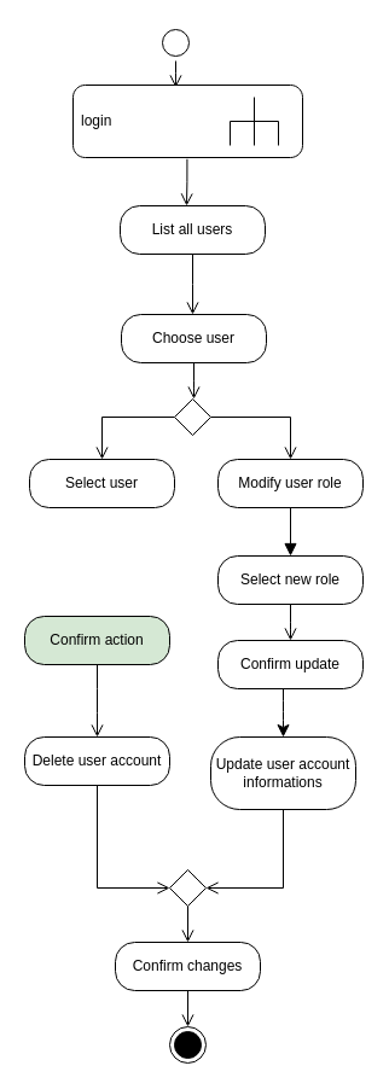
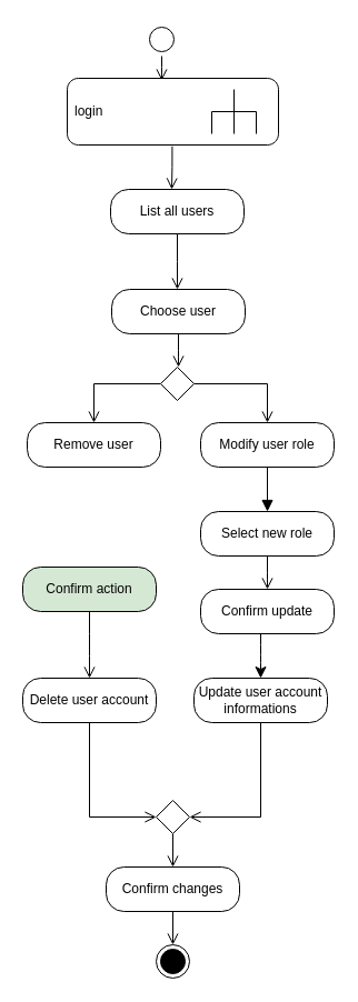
  <mxCell id="0" />
  <mxCell id="1" parent="0" />
  <mxCell id="2" value="" style="ellipse;html=1;shape=startState;labelBackgroundColor=none;" parent="1" vertex="1"><mxGeometry x="130" y="20" width="30" height="30" as="geometry" /></mxCell>
  <mxCell id="3" value="" style="edgeStyle=orthogonalEdgeStyle;html=1;verticalAlign=bottom;endArrow=open;endSize=8;rounded=0;entryX=0.447;entryY=0.033;entryDx=0;entryDy=0;labelBackgroundColor=none;fontColor=default;entryPerimeter=0;" parent="1" source="2" target="18" edge="1"><mxGeometry relative="1" as="geometry"><mxPoint x="-85" y="150" as="targetPoint" /><mxPoint x="-100" y="90" as="sourcePoint" /></mxGeometry></mxCell>
  <mxCell id="4" value="List all users" style="rounded=1;whiteSpace=wrap;html=1;arcSize=40;labelBackgroundColor=none;" parent="1" vertex="1"><mxGeometry x="99" y="170" width="120" height="40" as="geometry" /></mxCell>
  <mxCell id="5" value="" style="edgeStyle=orthogonalEdgeStyle;html=1;verticalAlign=bottom;endArrow=open;endSize=8;rounded=0;exitX=0.5;exitY=1;exitDx=0;exitDy=0;labelBackgroundColor=none;fontColor=default;" parent="1" source="4" edge="1"><mxGeometry relative="1" as="geometry"><mxPoint x="159" y="260" as="targetPoint" /></mxGeometry></mxCell>
  <mxCell id="6" value="" style="edgeStyle=orthogonalEdgeStyle;html=1;verticalAlign=bottom;endArrow=open;endSize=8;rounded=0;labelBackgroundColor=none;fontColor=default;exitX=0;exitY=0.5;exitDx=0;exitDy=0;entryX=0.5;entryY=0;entryDx=0;entryDy=0;" parent="1" source="21" target="8" edge="1"><mxGeometry relative="1" as="geometry"><mxPoint x="77" y="408" as="targetPoint" /><mxPoint x="79.5" y="323" as="sourcePoint" /></mxGeometry></mxCell>
  <mxCell id="7" value="" style="edgeStyle=orthogonalEdgeStyle;html=1;verticalAlign=bottom;endArrow=open;endSize=8;rounded=0;labelBackgroundColor=none;fontColor=default;exitX=1;exitY=0.5;exitDx=0;exitDy=0;" parent="1" source="21" target="9" edge="1"><mxGeometry relative="1" as="geometry"><mxPoint x="239.5" y="420" as="targetPoint" /><mxPoint x="239.5" y="350" as="sourcePoint" /><Array as="points" /></mxGeometry></mxCell>
- <mxCell id="8" value="Select user" style="rounded=1;whiteSpace=wrap;html=1;arcSize=40;labelBackgroundColor=none;" parent="1" vertex="1"><mxGeometry x="24" y="380" width="120" height="40" as="geometry" /></mxCell>
+ <mxCell id="8" value="Remove user" style="rounded=1;whiteSpace=wrap;html=1;arcSize=40;labelBackgroundColor=none;" parent="1" vertex="1"><mxGeometry x="24" y="380" width="120" height="40" as="geometry" /></mxCell>
  <mxCell id="9" value="Modify user role" style="rounded=1;whiteSpace=wrap;html=1;arcSize=40;labelBackgroundColor=none;" parent="1" vertex="1"><mxGeometry x="180" y="380" width="120" height="40" as="geometry" /></mxCell>
  <mxCell id="10" value="" style="edgeStyle=orthogonalEdgeStyle;html=1;verticalAlign=bottom;endArrow=block;endSize=8;rounded=0;labelBackgroundColor=none;fontColor=default;entryX=0.5;entryY=0;entryDx=0;entryDy=0;" parent="1" source="9" target="22" edge="1"><mxGeometry relative="1" as="geometry"><mxPoint x="240" y="455" as="targetPoint" /></mxGeometry></mxCell>
  <mxCell id="11" value="Delete user account" style="rounded=1;whiteSpace=wrap;html=1;arcSize=40;labelBackgroundColor=none;" parent="1" vertex="1"><mxGeometry x="20" y="610" width="120" height="40" as="geometry" /></mxCell>
  <mxCell id="12" value="" style="edgeStyle=orthogonalEdgeStyle;html=1;verticalAlign=bottom;endArrow=open;endSize=8;rounded=0;labelBackgroundColor=none;fontColor=default;entryX=0;entryY=0.5;entryDx=0;entryDy=0;" parent="1" source="11" target="26" edge="1"><mxGeometry relative="1" as="geometry"><mxPoint x="50" y="1071" as="targetPoint" /></mxGeometry></mxCell>
- <mxCell id="13" value="Update user account&lt;div&gt;informations&lt;/div&gt;" style="rounded=1;whiteSpace=wrap;html=1;arcSize=40;labelBackgroundColor=none;" parent="1" vertex="1"><mxGeometry x="174" y="610" width="120" height="60" as="geometry" /></mxCell>
+ <mxCell id="13" value="Update user account&lt;div&gt;informations&lt;/div&gt;" style="rounded=1;whiteSpace=wrap;html=1;arcSize=40;labelBackgroundColor=none;" parent="1" vertex="1"><mxGeometry x="174" y="610" width="120" height="40" as="geometry" /></mxCell>
  <mxCell id="14" value="" style="edgeStyle=orthogonalEdgeStyle;html=1;verticalAlign=bottom;endArrow=open;endSize=8;rounded=0;labelBackgroundColor=none;fontColor=default;entryX=1;entryY=0.5;entryDx=0;entryDy=0;" parent="1" source="13" target="26" edge="1"><mxGeometry relative="1" as="geometry"><mxPoint x="180" y="730" as="targetPoint" /><Array as="points"><mxPoint x="234" y="735" /></Array></mxGeometry></mxCell>
  <mxCell id="15" value="" style="edgeStyle=orthogonalEdgeStyle;html=1;verticalAlign=bottom;endArrow=open;endSize=8;rounded=0;entryX=0.5;entryY=0;entryDx=0;entryDy=0;labelBackgroundColor=none;fontColor=default;exitX=0.5;exitY=1;exitDx=0;exitDy=0;" parent="1" source="26" target="16" edge="1"><mxGeometry relative="1" as="geometry"><mxPoint x="120" y="1150" as="targetPoint" /><mxPoint x="120" y="1080" as="sourcePoint" /></mxGeometry></mxCell>
  <mxCell id="16" value="Confirm changes" style="rounded=1;whiteSpace=wrap;html=1;arcSize=40;labelBackgroundColor=none;" parent="1" vertex="1"><mxGeometry x="95" y="780" width="120" height="40" as="geometry" /></mxCell>
  <mxCell id="17" value="" style="edgeStyle=orthogonalEdgeStyle;html=1;verticalAlign=bottom;endArrow=open;endSize=8;rounded=0;labelBackgroundColor=none;fontColor=default;exitX=0.5;exitY=1;exitDx=0;exitDy=0;entryX=0.5;entryY=0;entryDx=0;entryDy=0;" parent="1" source="16" target="30" edge="1"><mxGeometry relative="1" as="geometry"><mxPoint x="155" y="850" as="targetPoint" /></mxGeometry></mxCell>
  <mxCell id="18" value="login" style="shape=mxgraph.uml25.behaviorAction;html=1;rounded=1;absoluteArcSize=1;arcSize=10;align=left;spacingLeft=5;whiteSpace=wrap;" parent="1" vertex="1"><mxGeometry x="60" y="70" width="190" height="60" as="geometry" /></mxCell>
  <mxCell id="19" value="Choose user" style="rounded=1;whiteSpace=wrap;html=1;arcSize=40;" parent="1" vertex="1"><mxGeometry x="100" y="260" width="120" height="40" as="geometry" /></mxCell>
  <mxCell id="20" value="" style="edgeStyle=orthogonalEdgeStyle;html=1;verticalAlign=bottom;endArrow=open;endSize=8;" parent="1" source="19" edge="1"><mxGeometry relative="1" as="geometry"><mxPoint x="160" y="330" as="targetPoint" /></mxGeometry></mxCell>
  <mxCell id="21" value="" style="rhombus;" parent="1" vertex="1"><mxGeometry x="144" y="330" width="30" height="30" as="geometry" /></mxCell>
  <mxCell id="22" value="Select new role" style="rounded=1;whiteSpace=wrap;html=1;arcSize=40;" parent="1" vertex="1"><mxGeometry x="180" y="460" width="120" height="40" as="geometry" /></mxCell>
  <mxCell id="23" value="" style="edgeStyle=orthogonalEdgeStyle;html=1;verticalAlign=bottom;endArrow=open;endSize=8;" parent="1" source="22" edge="1"><mxGeometry relative="1" as="geometry"><mxPoint x="240" y="530" as="targetPoint" /></mxGeometry></mxCell>
  <mxCell id="24" value="Confirm update" style="rounded=1;whiteSpace=wrap;html=1;arcSize=40;" parent="1" vertex="1"><mxGeometry x="180" y="530" width="120" height="40" as="geometry" /></mxCell>
  <mxCell id="25" value="" style="edgeStyle=orthogonalEdgeStyle;html=1;verticalAlign=bottom;endArrow=classic;endSize=8;entryX=0.5;entryY=0;entryDx=0;entryDy=0;" parent="1" source="24" target="13" edge="1"><mxGeometry relative="1" as="geometry"><mxPoint x="240" y="650" as="targetPoint" /><Array as="points"><mxPoint x="234" y="590" /><mxPoint x="234" y="590" /></Array></mxGeometry></mxCell>
  <mxCell id="26" value="" style="rhombus;" parent="1" vertex="1"><mxGeometry x="140" y="720" width="30" height="30" as="geometry" /></mxCell>
  <mxCell id="27" value="" style="edgeStyle=orthogonalEdgeStyle;html=1;verticalAlign=bottom;endArrow=open;endSize=8;rounded=0;exitX=0.497;exitY=1.021;exitDx=0;exitDy=0;labelBackgroundColor=none;fontColor=default;exitPerimeter=0;" parent="1" source="18" edge="1"><mxGeometry relative="1" as="geometry"><mxPoint x="154" y="170" as="targetPoint" /><mxPoint x="154.76" y="140" as="sourcePoint" /><Array as="points"><mxPoint x="154" y="150" /><mxPoint x="154" y="170" /></Array></mxGeometry></mxCell>
  <mxCell id="28" value="Confirm action" style="rounded=1;whiteSpace=wrap;html=1;arcSize=40;fillColor=#d5e8d4;" parent="1" vertex="1"><mxGeometry x="20" y="510" width="120" height="40" as="geometry" /></mxCell>
  <mxCell id="29" value="" style="edgeStyle=orthogonalEdgeStyle;html=1;verticalAlign=bottom;endArrow=open;endSize=8;" parent="1" source="28" edge="1"><mxGeometry relative="1" as="geometry"><mxPoint x="80" y="610" as="targetPoint" /></mxGeometry></mxCell>
  <mxCell id="30" value="" style="ellipse;html=1;shape=endState;fillColor=strokeColor;" vertex="1" parent="1"><mxGeometry x="140" y="850" width="30" height="30" as="geometry" /></mxCell>
